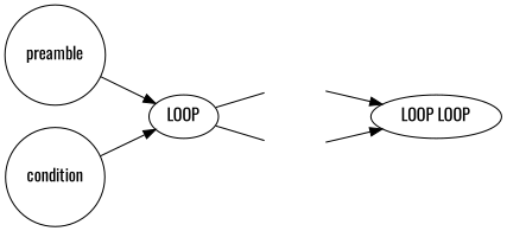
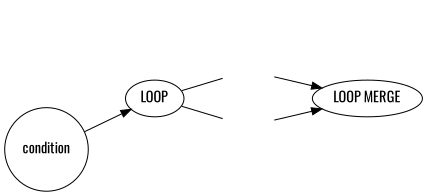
  digraph {
    fontname=Oswald
    rankdir=LR
    node [fontname=Oswald]
    edge [fontname=Oswald]
-   n1 [label=preamble shape=circle]
    n2 [label=LOOP]
    g1 [style=invis]
    g2 [style=invis]
    n5 [label=condition shape=circle]
-   n6 [label="LOOP LOOP"]
-   n1 -> n2
+   n6 [label="LOOP MERGE"]
    n2 -> g1 [dir=none]
    n2 -> g2 [dir=none]
    g1 -> n6
    g2 -> n6
    n5 -> n2
  }
